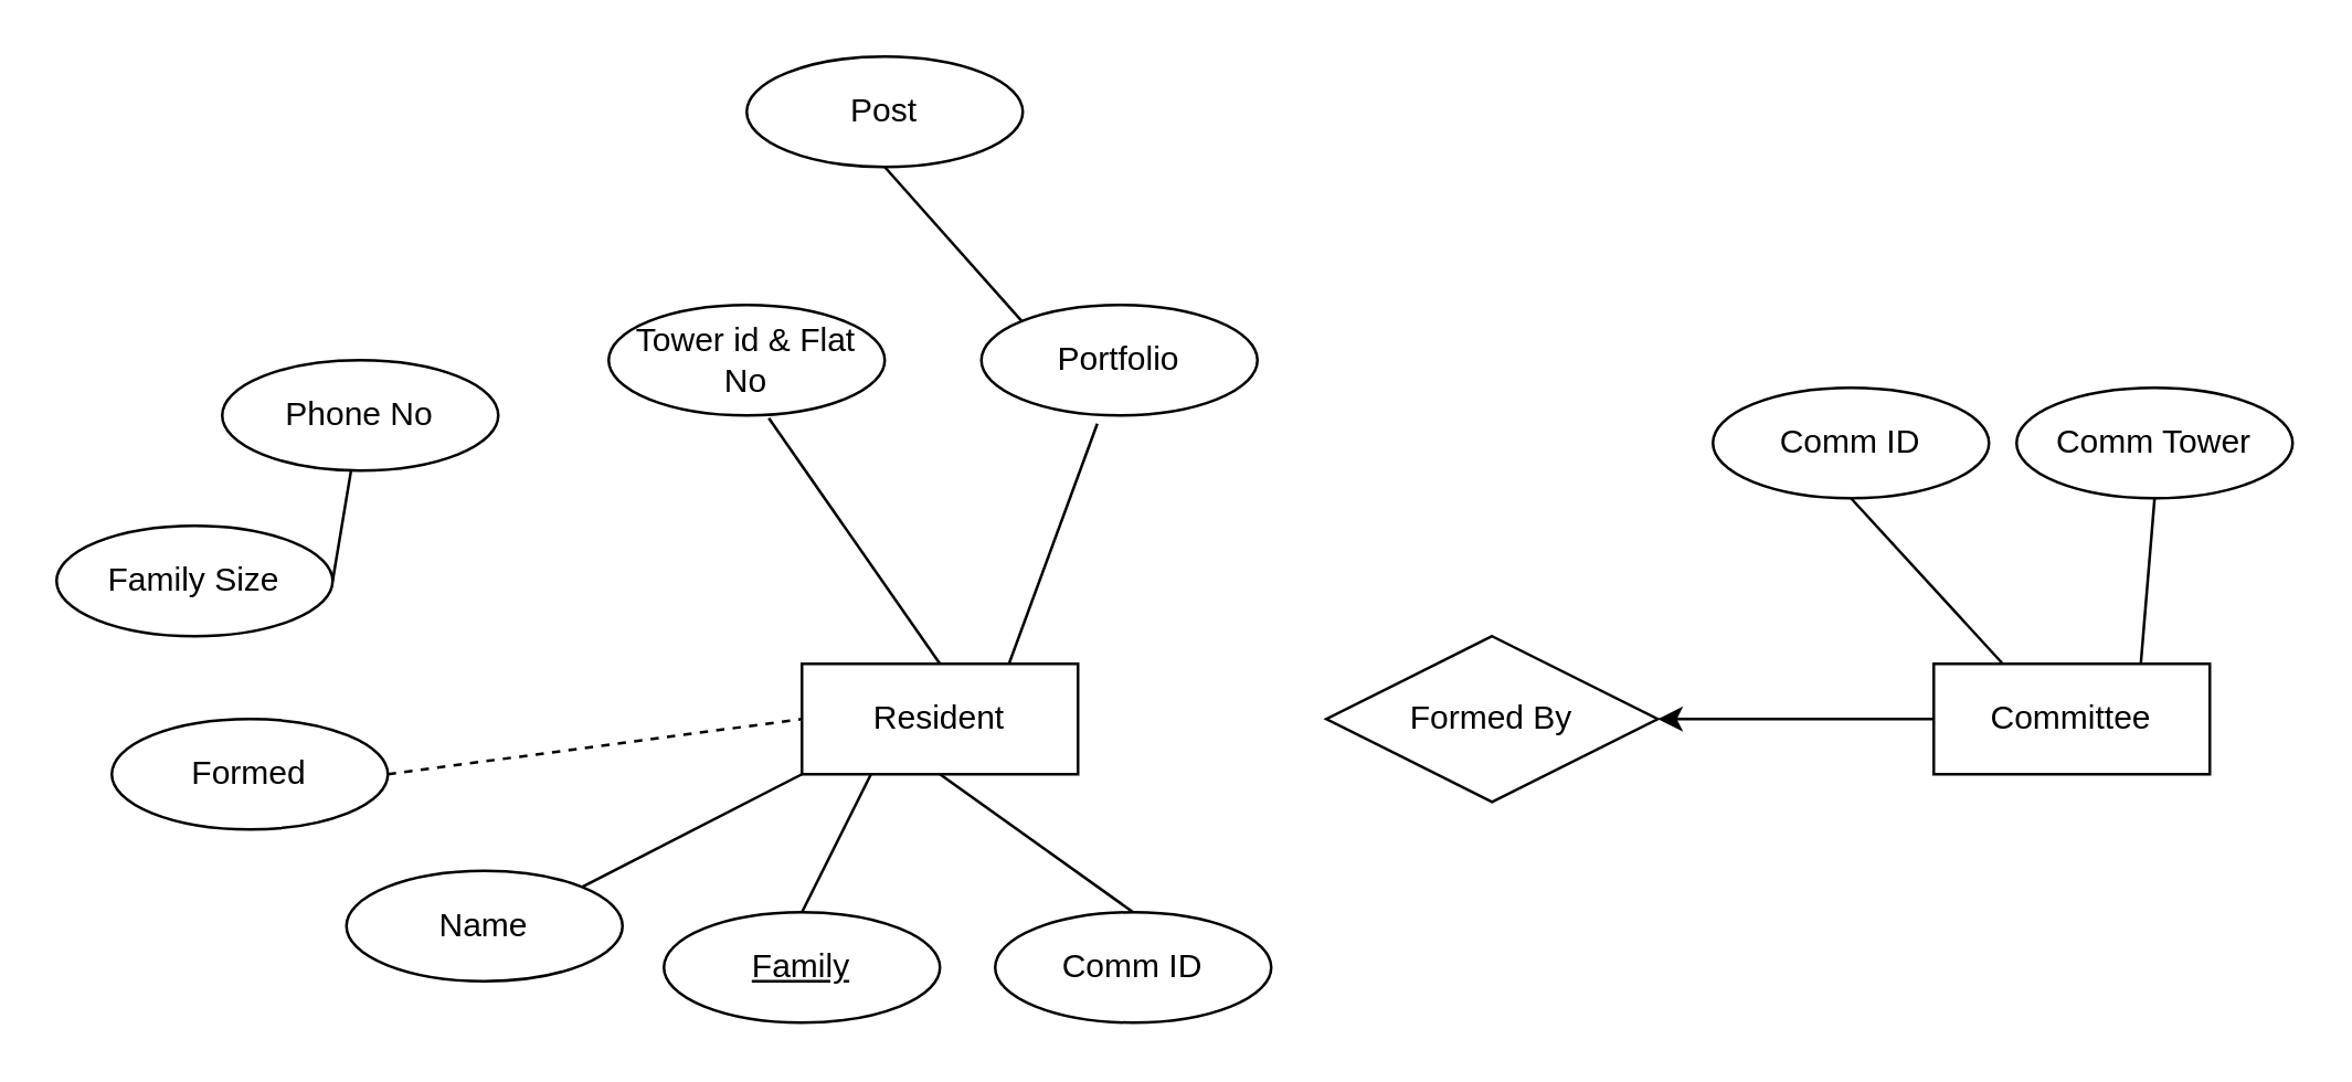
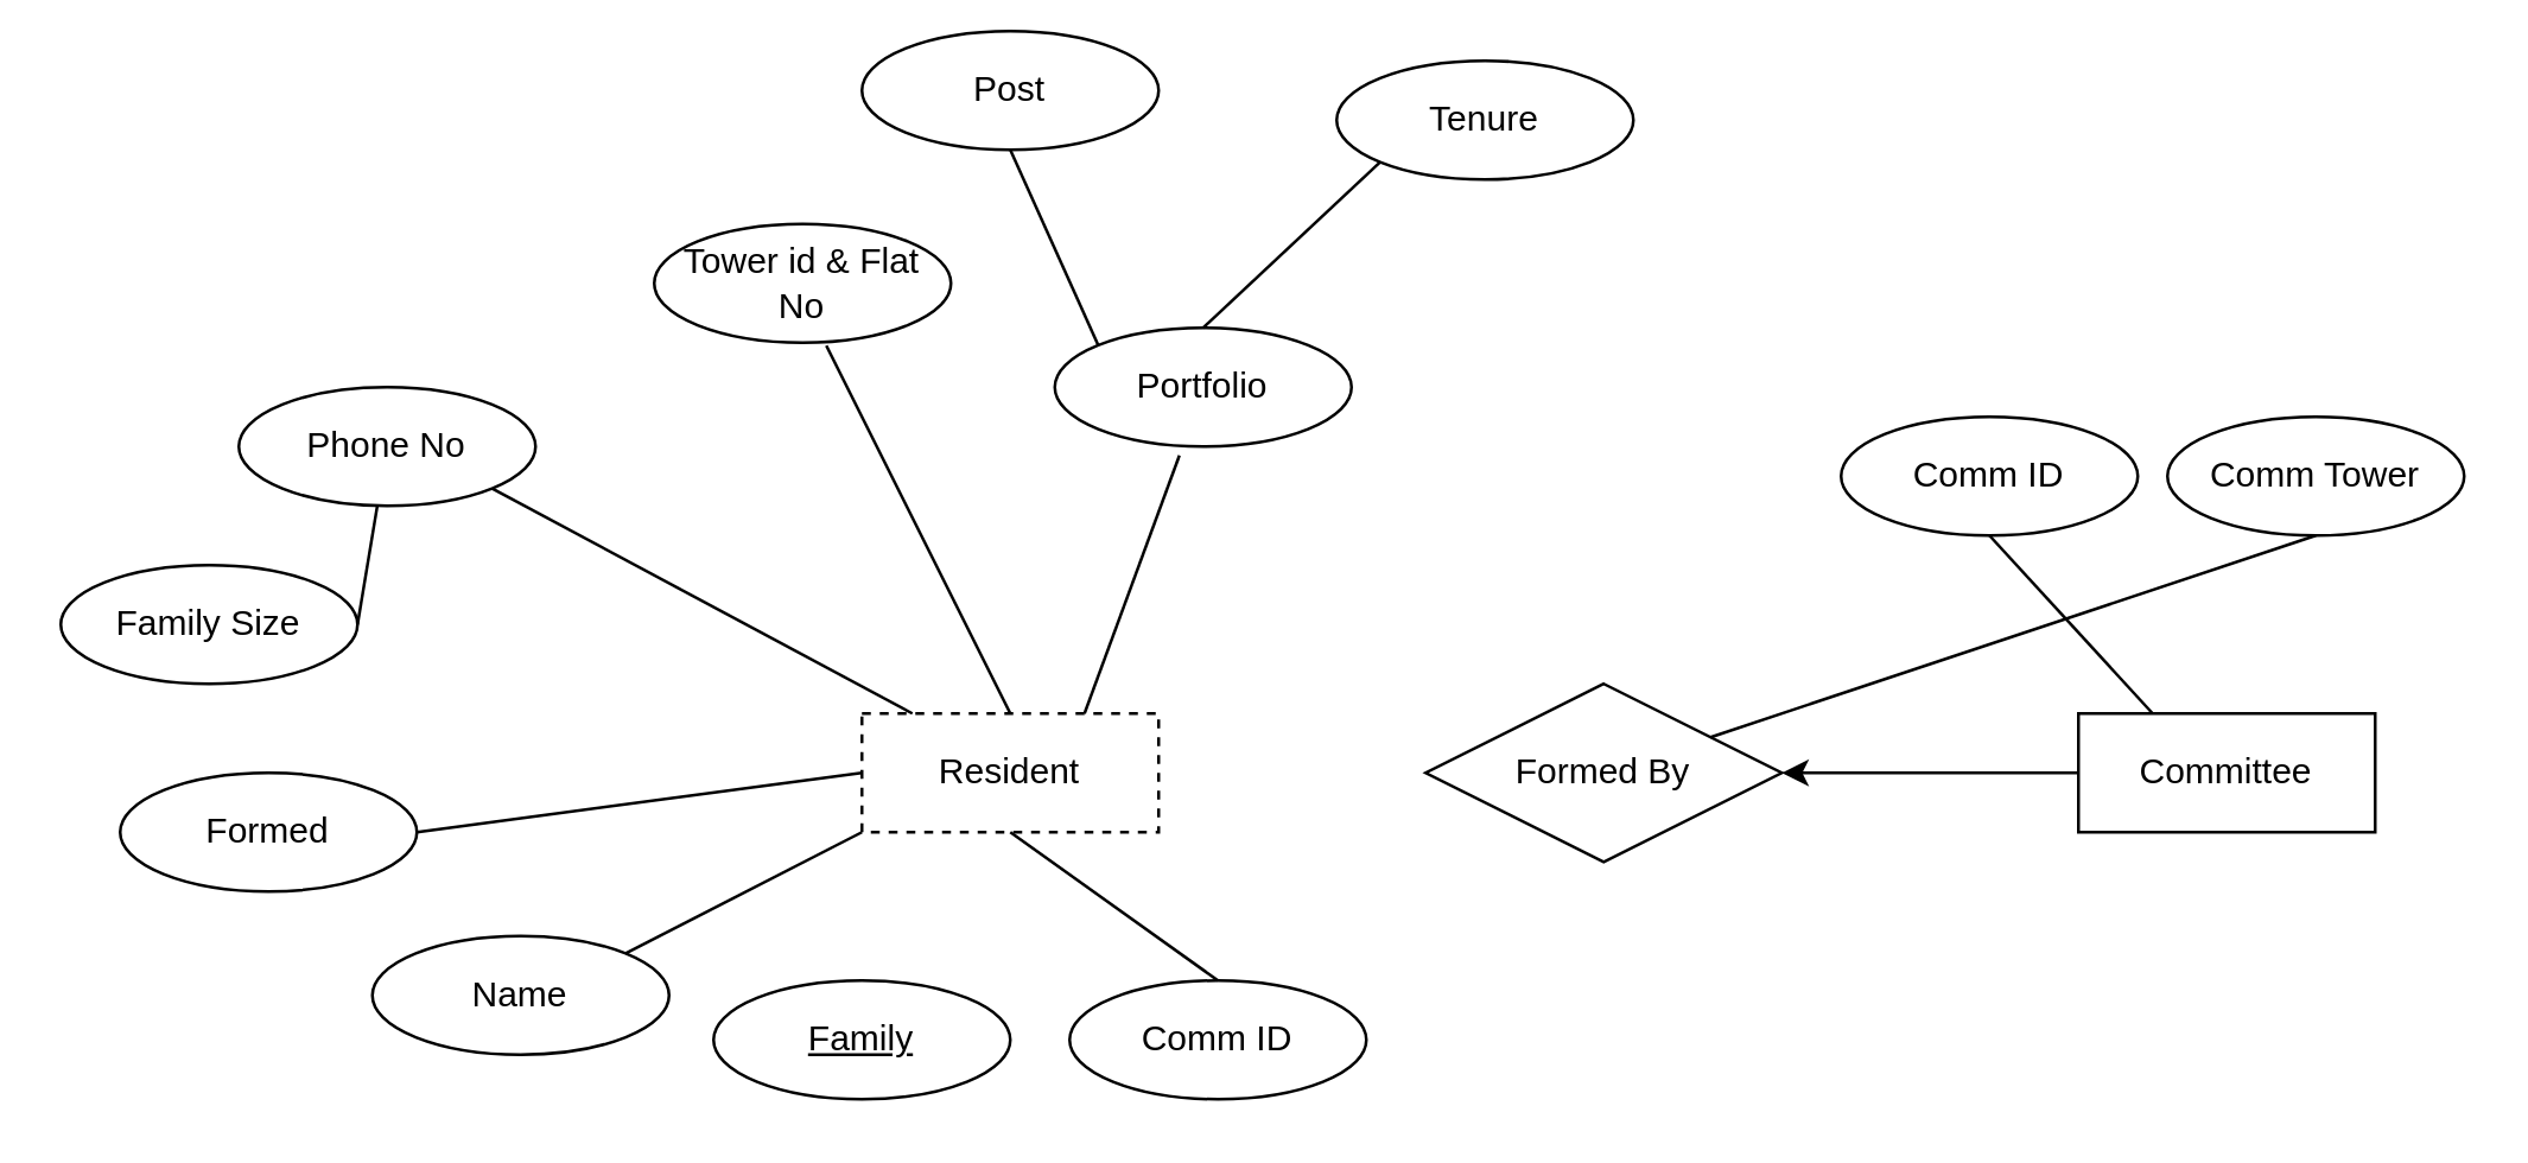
  <mxCell id="0" />
  <mxCell id="1" parent="0" />
- <mxCell id="2" value="Resident" style="whiteSpace=wrap;html=1;align=center;" parent="1" vertex="1"><mxGeometry x="290" y="240" width="100" height="40" as="geometry" /></mxCell>
+ <mxCell id="2" value="Resident" style="whiteSpace=wrap;html=1;align=center;dashed=1;" parent="1" vertex="1"><mxGeometry x="290" y="240" width="100" height="40" as="geometry" /></mxCell>
  <mxCell id="3" value="Name" style="ellipse;whiteSpace=wrap;html=1;align=center;" parent="1" vertex="1"><mxGeometry x="125" y="315" width="100" height="40" as="geometry" /></mxCell>
  <mxCell id="4" value="Family" style="ellipse;whiteSpace=wrap;html=1;align=center;fontStyle=4;" parent="1" vertex="1"><mxGeometry x="240" y="330" width="100" height="40" as="geometry" /></mxCell>
  <mxCell id="5" value="Formed" style="ellipse;whiteSpace=wrap;html=1;align=center;" parent="1" vertex="1"><mxGeometry x="40" y="260" width="100" height="40" as="geometry" /></mxCell>
  <mxCell id="6" value="Family Size" style="ellipse;whiteSpace=wrap;html=1;align=center;" parent="1" vertex="1"><mxGeometry x="20" y="190" width="100" height="40" as="geometry" /></mxCell>
  <mxCell id="7" value="Phone No" style="ellipse;whiteSpace=wrap;html=1;align=center;" parent="1" vertex="1"><mxGeometry x="80" y="130" width="100" height="40" as="geometry" /></mxCell>
- <mxCell id="8" value="" style="endArrow=none;html=1;rounded=0;exitX=1;exitY=0.5;exitDx=0;exitDy=0;entryX=0;entryY=0.5;entryDx=0;entryDy=0;dashed=1;" parent="1" source="5" target="2" edge="1"><mxGeometry relative="1" as="geometry"><mxPoint x="310" y="410" as="sourcePoint" /><mxPoint x="470" y="410" as="targetPoint" /></mxGeometry></mxCell>
- <mxCell id="9" value="Tower id &amp;amp; Flat No" style="ellipse;whiteSpace=wrap;html=1;align=center;" parent="1" vertex="1"><mxGeometry x="220" y="110" width="100" height="40" as="geometry" /></mxCell>
+ <mxCell id="8" value="" style="endArrow=none;html=1;rounded=0;exitX=1;exitY=0.5;exitDx=0;exitDy=0;entryX=0;entryY=0.5;entryDx=0;entryDy=0;" parent="1" source="5" target="2" edge="1"><mxGeometry relative="1" as="geometry"><mxPoint x="310" y="410" as="sourcePoint" /><mxPoint x="470" y="410" as="targetPoint" /></mxGeometry></mxCell>
+ <mxCell id="9" value="Tower id &amp;amp; Flat No" style="ellipse;whiteSpace=wrap;html=1;align=center;" parent="1" vertex="1"><mxGeometry x="220" y="75" width="100" height="40" as="geometry" /></mxCell>
  <mxCell id="10" value="Portfolio" style="ellipse;whiteSpace=wrap;html=1;align=center;" parent="1" vertex="1"><mxGeometry x="355" y="110" width="100" height="40" as="geometry" /></mxCell>
- <mxCell id="11" value="Post" style="ellipse;whiteSpace=wrap;html=1;align=center;" parent="1" vertex="1"><mxGeometry x="270" y="20" width="100" height="40" as="geometry" /></mxCell>
+ <mxCell id="11" value="Post" style="ellipse;whiteSpace=wrap;html=1;align=center;" parent="1" vertex="1"><mxGeometry x="290" y="10" width="100" height="40" as="geometry" /></mxCell>
+ <mxCell id="12" value="Tenure" style="ellipse;whiteSpace=wrap;html=1;align=center;" parent="1" vertex="1"><mxGeometry x="450" y="20" width="100" height="40" as="geometry" /></mxCell>
  <mxCell id="13" value="" style="endArrow=none;html=1;rounded=0;exitX=0.5;exitY=1;exitDx=0;exitDy=0;entryX=0;entryY=0;entryDx=0;entryDy=0;" parent="1" source="11" target="10" edge="1"><mxGeometry relative="1" as="geometry"><mxPoint x="310" y="280" as="sourcePoint" /><mxPoint x="470" y="280" as="targetPoint" /></mxGeometry></mxCell>
+ <mxCell id="14" value="" style="endArrow=none;html=1;rounded=0;entryX=0.5;entryY=0;entryDx=0;entryDy=0;exitX=0;exitY=1;exitDx=0;exitDy=0;" parent="1" source="12" target="10" edge="1"><mxGeometry relative="1" as="geometry"><mxPoint x="310" y="280" as="sourcePoint" /><mxPoint x="470" y="280" as="targetPoint" /></mxGeometry></mxCell>
  <mxCell id="15" value="Comm ID" style="ellipse;whiteSpace=wrap;html=1;align=center;" parent="1" vertex="1"><mxGeometry x="360" y="330" width="100" height="40" as="geometry" /></mxCell>
  <mxCell id="16" value="Formed By" style="shape=rhombus;perimeter=rhombusPerimeter;whiteSpace=wrap;html=1;align=center;" parent="1" vertex="1"><mxGeometry x="480" y="230" width="120" height="60" as="geometry" /></mxCell>
  <mxCell id="17" value="Comm ID" style="ellipse;whiteSpace=wrap;html=1;align=center;" parent="1" vertex="1"><mxGeometry x="620" y="140" width="100" height="40" as="geometry" /></mxCell>
  <mxCell id="18" style="edgeStyle=orthogonalEdgeStyle;rounded=0;orthogonalLoop=1;jettySize=auto;html=1;" parent="1" source="19" target="16" edge="1"><mxGeometry relative="1" as="geometry" /></mxCell>
  <mxCell id="19" value="Committee" style="whiteSpace=wrap;html=1;align=center;" parent="1" vertex="1"><mxGeometry x="700" y="240" width="100" height="40" as="geometry" /></mxCell>
  <mxCell id="20" value="Comm Tower" style="ellipse;whiteSpace=wrap;html=1;align=center;" parent="1" vertex="1"><mxGeometry x="730" y="140" width="100" height="40" as="geometry" /></mxCell>
  <mxCell id="21" value="" style="endArrow=none;html=1;rounded=0;exitX=1;exitY=0;exitDx=0;exitDy=0;entryX=0;entryY=1;entryDx=0;entryDy=0;" parent="1" source="3" target="2" edge="1"><mxGeometry relative="1" as="geometry"><mxPoint x="310" y="280" as="sourcePoint" /><mxPoint x="470" y="280" as="targetPoint" /></mxGeometry></mxCell>
- <mxCell id="22" value="" style="endArrow=none;html=1;rounded=0;exitX=0.5;exitY=0;exitDx=0;exitDy=0;entryX=0.25;entryY=1;entryDx=0;entryDy=0;" parent="1" source="4" target="2" edge="1"><mxGeometry relative="1" as="geometry"><mxPoint x="310" y="280" as="sourcePoint" /><mxPoint x="470" y="280" as="targetPoint" /></mxGeometry></mxCell>
  <mxCell id="23" value="" style="endArrow=none;html=1;rounded=0;exitX=0.5;exitY=0;exitDx=0;exitDy=0;entryX=0.5;entryY=1;entryDx=0;entryDy=0;" parent="1" source="15" target="2" edge="1"><mxGeometry relative="1" as="geometry"><mxPoint x="310" y="280" as="sourcePoint" /><mxPoint x="470" y="280" as="targetPoint" /></mxGeometry></mxCell>
  <mxCell id="24" value="" style="endArrow=none;html=1;rounded=0;exitX=1;exitY=0.5;exitDx=0;exitDy=0;" parent="1" source="6" target="7" edge="1"><mxGeometry relative="1" as="geometry"><mxPoint x="310" y="280" as="sourcePoint" /><mxPoint x="470" y="280" as="targetPoint" /></mxGeometry></mxCell>
+ <mxCell id="25" value="" style="endArrow=none;html=1;rounded=0;exitX=1;exitY=1;exitDx=0;exitDy=0;entryX=0.17;entryY=0;entryDx=0;entryDy=0;entryPerimeter=0;" parent="1" source="7" target="2" edge="1"><mxGeometry relative="1" as="geometry"><mxPoint x="310" y="280" as="sourcePoint" /><mxPoint x="470" y="280" as="targetPoint" /></mxGeometry></mxCell>
  <mxCell id="26" value="" style="endArrow=none;html=1;rounded=0;entryX=0.5;entryY=0;entryDx=0;entryDy=0;exitX=0.58;exitY=1.025;exitDx=0;exitDy=0;exitPerimeter=0;" parent="1" source="9" target="2" edge="1"><mxGeometry relative="1" as="geometry"><mxPoint x="310" y="280" as="sourcePoint" /><mxPoint x="470" y="280" as="targetPoint" /></mxGeometry></mxCell>
  <mxCell id="27" value="" style="endArrow=none;html=1;rounded=0;entryX=0.42;entryY=1.075;entryDx=0;entryDy=0;entryPerimeter=0;exitX=0.75;exitY=0;exitDx=0;exitDy=0;" parent="1" source="2" target="10" edge="1"><mxGeometry relative="1" as="geometry"><mxPoint x="310" y="280" as="sourcePoint" /><mxPoint x="470" y="280" as="targetPoint" /></mxGeometry></mxCell>
  <mxCell id="28" value="" style="endArrow=none;html=1;rounded=0;exitX=0.5;exitY=1;exitDx=0;exitDy=0;entryX=0.25;entryY=0;entryDx=0;entryDy=0;" parent="1" source="17" target="19" edge="1"><mxGeometry relative="1" as="geometry"><mxPoint x="310" y="280" as="sourcePoint" /><mxPoint x="470" y="280" as="targetPoint" /></mxGeometry></mxCell>
- <mxCell id="29" value="" style="endArrow=none;html=1;rounded=0;exitX=0.5;exitY=1;exitDx=0;exitDy=0;entryX=0.75;entryY=0;entryDx=0;entryDy=0;" parent="1" source="20" target="19" edge="1"><mxGeometry relative="1" as="geometry"><mxPoint x="310" y="280" as="sourcePoint" /><mxPoint x="470" y="280" as="targetPoint" /></mxGeometry></mxCell>
+ <mxCell id="29" value="" style="endArrow=none;html=1;rounded=0;exitX=0.5;exitY=1;exitDx=0;exitDy=0;" parent="1" source="20" target="16" edge="1"><mxGeometry relative="1" as="geometry"><mxPoint x="310" y="280" as="sourcePoint" /><mxPoint x="470" y="280" as="targetPoint" /></mxGeometry></mxCell>
